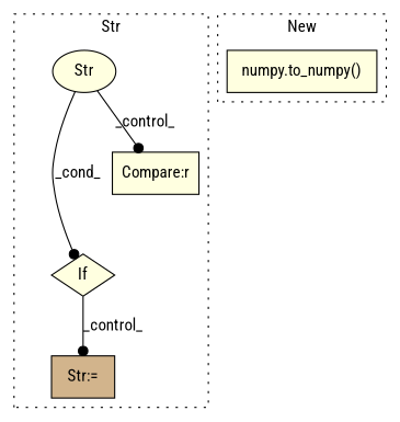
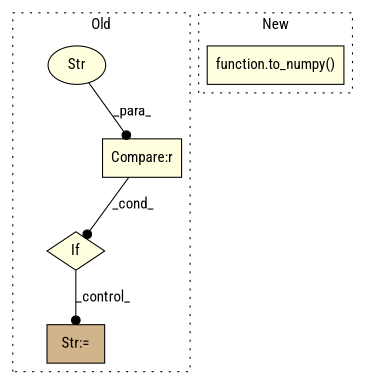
  digraph {
    fontname="Roboto Condensed"
    node [fillcolor=lightyellow fontname="Roboto Condensed" l=3 shape=box style=filled]
    edge [arrowhead=dot fontname="Roboto Condensed"]
    n1 [a=96 label=If s=2062 shape=diamond]
    n2 [a=40 l=26 label="Compare:r" s=2065]
    n3 [a=68 fillcolor=tan label="Str:=" s=2261]
    n4 [a=66 l=9 label=Str s=2082 shape=ellipse]
-   n5 [a=75 l="9,1" label="numpy.to_numpy()" s="4290,4303"]
+   n5 [a=75 l="9,1" label="function.to_numpy()" s="4290,4303"]
    subgraph cluster_1 {
-     label=Str
+     label=Old
      style=dotted
      n1
      n2
      n3
      n4
    }
    subgraph cluster_2 {
      label=New
      style=dotted
      n5
    }
    n1 -> n3 [label=_control_]
-   n4 -> n1 [label=_cond_]
-   n4 -> n2 [label=_control_]
+   n2 -> n1 [label=_cond_]
+   n4 -> n2 [label=_para_]
  }
